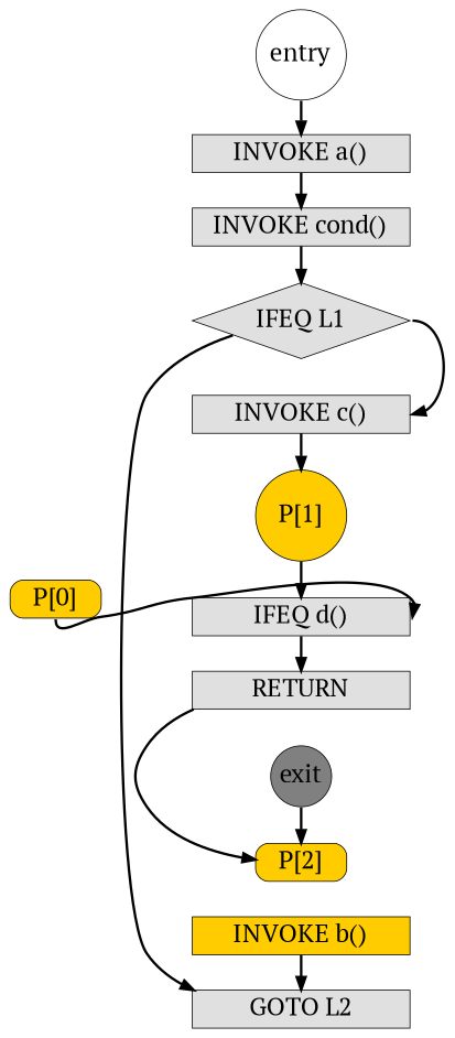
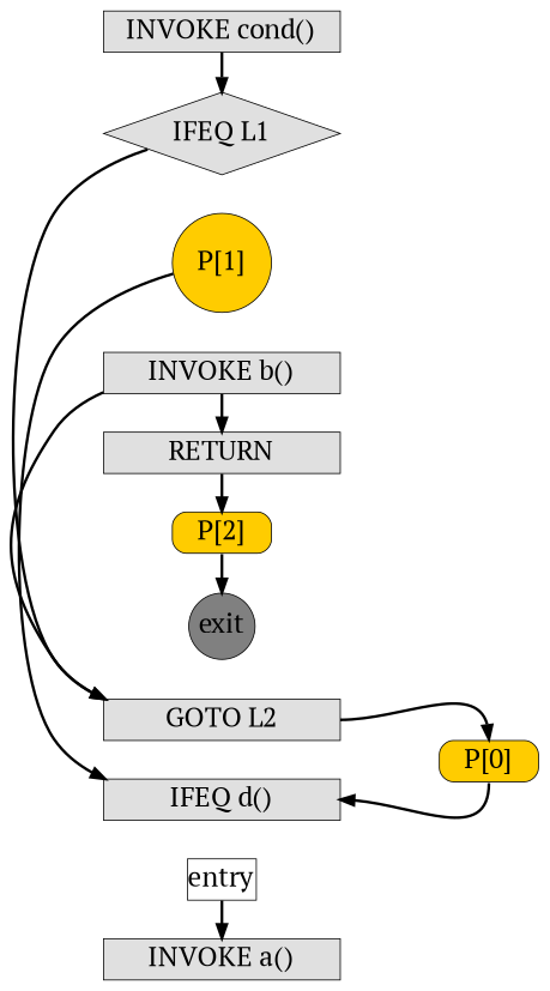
  digraph {
    fontname="PT Serif"
    nodesep=0.2
    ordering=in
    rankdir=LR
    node [fillcolor="#E0E0E0" fontname="PT Serif" fontsize=10 margin="0,0.03" penwidth=0.33 shape=rect style=filled]
    edge [arrowsize=0.5 fontname="PT Serif"]
-   entry [fillcolor="#ffffff" height=0.2 shape=circle width=0.2]
+   entry [fillcolor="#ffffff" height=0.2 shape=box width=0.2]
    n2 [height=0.2 label="INVOKE a()" width=1.2]
    n3 [height=0.2 label="INVOKE cond()" width=1.2]
    n4 [height=0.2 label="IFEQ L1" shape=diamond width=1.2]
-   n5 [height=0.2 label="INVOKE c()" width=1.2]
-   n6 [fillcolor="#ffcc00" height=0.2 label="INVOKE b()" width=1.2]
+   n6 [height=0.2 label="INVOKE b()" width=1.2]
    n7 [height=0.2 label="GOTO L2" width=1.2]
    n8 [height=0.2 label="IFEQ d()" width=1.2]
    n9 [fillcolor="#ffcc00" height=0.2 label="P[1]" shape=circle style="rounded,filled" width=0.5]
    n10 [height=0.2 label=RETURN width=1.2]
    n11 [fillcolor="#ffcc00" height=0.2 label="P[2]" style="rounded,filled" width=0.5]
    exit [fillcolor="#808080" height=0.2 shape=circle width=0.2]
    n13 [fillcolor="#ffcc00" height=0.2 label="P[0]" style="rounded,filled" width=0.5]
    subgraph sub_1 {
      rank=same
      entry
      n2
      n3
      n4
-     n5
      n6
      n7
      n8
      n9
      n10
      n11
      exit
    }
    entry -> n2
-   n2 -> n3
    n3 -> n4
-   n4 -> n5 [headport=e tailport=e]
    n4 -> n7
-   n5 -> n9
    n6 -> n7
-   n8 -> n10
+   n7 -> n13 [headport=n tailport=e]
+   n6 -> n10
    n9 -> n8
    n10 -> n11
-   exit -> n11
+   n11 -> exit
    n13 -> n8 [headport=e tailport=s]
  }
